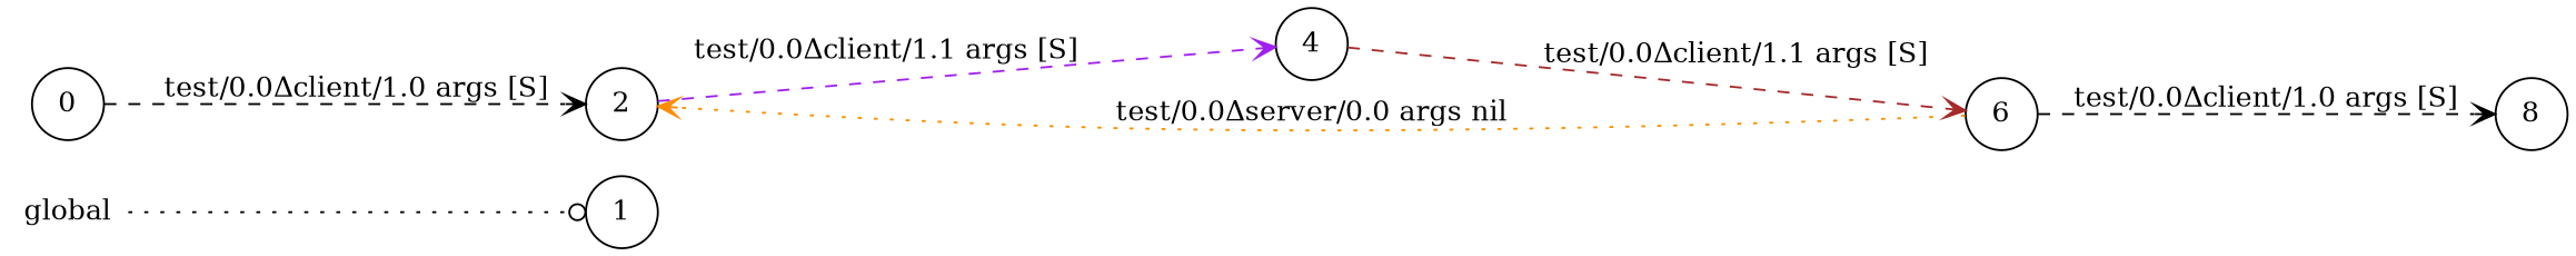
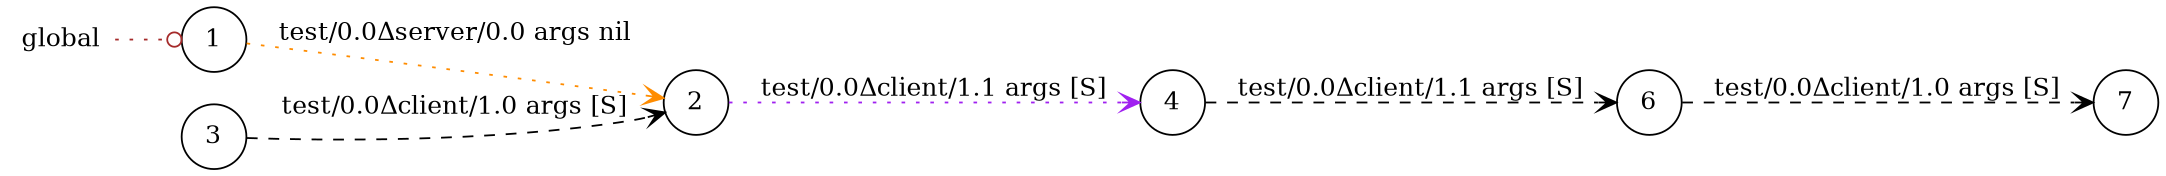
  digraph {
    rankdir=LR
    node [shape=circle]
    edge [arrowhead=vee color=brown style=dashed]
    n1 [label=global shape=plaintext]
    n2 [label=1]
    n3 [label=2]
    n4 [label=6]
-   n5 [label=8]
+   n5 [label=7]
    n6 [label=4]
-   n7 [label=0]
-   n1 -> n2 [arrowhead=odot color=black style=dotted]
-   n4 -> n3 [color=darkorange label="test/0.0Δserver/0.0 args nil" style=dotted]
-   n3 -> n6 [color=purple label="test/0.0Δclient/1.1 args [S]"]
+   n7 [label=3]
+   n1 -> n2 [arrowhead=odot style=dotted]
+   n2 -> n3 [color=darkorange label="test/0.0Δserver/0.0 args nil" style=dotted]
+   n3 -> n6 [color=purple label="test/0.0Δclient/1.1 args [S]" style=dotted]
    n4 -> n5 [color=black label="test/0.0Δclient/1.0 args [S]"]
-   n6 -> n4 [label="test/0.0Δclient/1.1 args [S]"]
+   n6 -> n4 [color=black label="test/0.0Δclient/1.1 args [S]"]
    n7 -> n3 [color=black label="test/0.0Δclient/1.0 args [S]"]
  }
